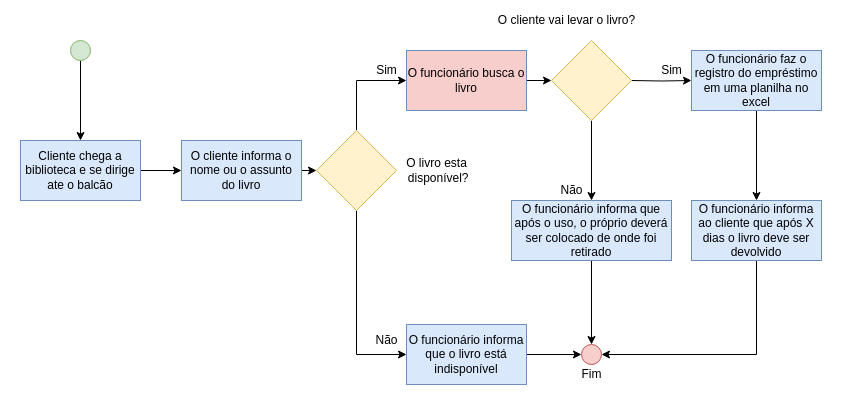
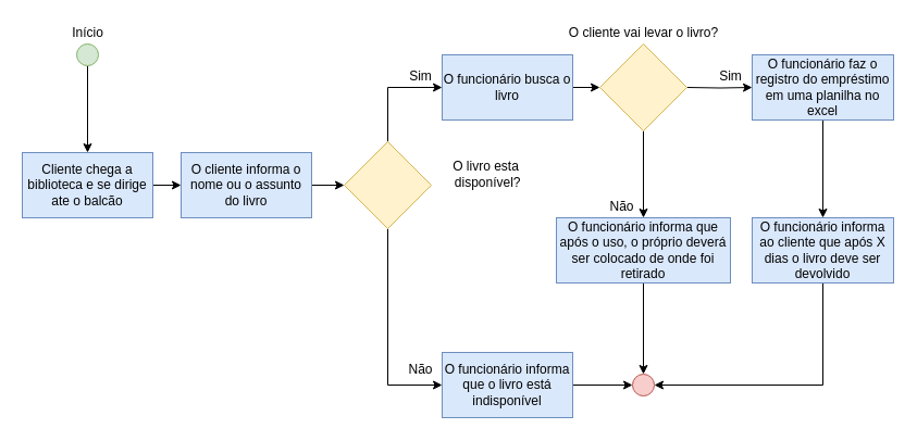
  <mxCell id="0" />
  <mxCell id="1" parent="0" />
  <mxCell id="2" style="edgeStyle=orthogonalEdgeStyle;rounded=0;orthogonalLoop=1;jettySize=auto;html=1;exitX=0.5;exitY=0;exitDx=0;exitDy=0;entryX=0;entryY=0.5;entryDx=0;entryDy=0;" edge="1" parent="1" source="4" target="7"><mxGeometry relative="1" as="geometry"><Array as="points"><mxPoint x="356" y="80" /></Array><mxPoint x="356" y="110" as="sourcePoint" /></mxGeometry></mxCell>
  <mxCell id="3" style="edgeStyle=orthogonalEdgeStyle;rounded=0;orthogonalLoop=1;jettySize=auto;html=1;exitX=0.5;exitY=1;exitDx=0;exitDy=0;entryX=0;entryY=0.5;entryDx=0;entryDy=0;" edge="1" parent="1" source="4" target="9"><mxGeometry relative="1" as="geometry" /></mxCell>
  <mxCell id="4" value="" style="rhombus;whiteSpace=wrap;html=1;fillColor=#fff2cc;strokeColor=#d6b656;" vertex="1" parent="1"><mxGeometry x="316" y="130" width="80" height="80" as="geometry" /></mxCell>
- <mxCell id="5" value="&lt;div&gt;O livro esta&lt;br&gt;&lt;/div&gt;&lt;div&gt;&amp;nbsp;disponível?&lt;/div&gt;" style="text;html=1;align=center;verticalAlign=middle;resizable=0;points=[];autosize=1;strokeColor=none;" vertex="1" parent="1"><mxGeometry x="396" y="155" width="80" height="30" as="geometry" /></mxCell>
+ <mxCell id="5" value="&lt;div&gt;O livro esta&lt;br&gt;&lt;/div&gt;&lt;div&gt;&amp;nbsp;disponível?&lt;/div&gt;" style="text;html=1;align=center;verticalAlign=middle;resizable=0;points=[];autosize=1;strokeColor=none;" vertex="1" parent="1"><mxGeometry x="406" y="145" width="80" height="30" as="geometry" /></mxCell>
  <mxCell id="6" style="edgeStyle=orthogonalEdgeStyle;rounded=0;orthogonalLoop=1;jettySize=auto;html=1;exitX=1;exitY=0.5;exitDx=0;exitDy=0;entryX=0;entryY=0.5;entryDx=0;entryDy=0;" edge="1" parent="1" source="7"><mxGeometry relative="1" as="geometry"><mxPoint x="551" y="80" as="targetPoint" /></mxGeometry></mxCell>
- <mxCell id="7" value="O funcionário busca o livro" style="whiteSpace=wrap;html=1;fillColor=#f8cecc;strokeColor=#6c8ebf;" vertex="1" parent="1"><mxGeometry x="406" y="50" width="120" height="60" as="geometry" /></mxCell>
+ <mxCell id="7" value="O funcionário busca o livro" style="whiteSpace=wrap;html=1;fillColor=#dae8fc;strokeColor=#6c8ebf;" vertex="1" parent="1"><mxGeometry x="406" y="50" width="120" height="60" as="geometry" /></mxCell>
  <mxCell id="8" style="edgeStyle=orthogonalEdgeStyle;rounded=0;orthogonalLoop=1;jettySize=auto;html=1;exitX=1;exitY=0.5;exitDx=0;exitDy=0;entryX=0;entryY=0.5;entryDx=0;entryDy=0;" edge="1" parent="1" source="9" target="14"><mxGeometry relative="1" as="geometry" /></mxCell>
  <mxCell id="9" value="O funcionário informa que o livro está indisponível" style="whiteSpace=wrap;html=1;fillColor=#dae8fc;strokeColor=#6c8ebf;" vertex="1" parent="1"><mxGeometry x="406" y="324" width="120" height="60" as="geometry" /></mxCell>
  <mxCell id="10" value="Não" style="text;html=1;align=center;verticalAlign=middle;resizable=0;points=[];autosize=1;strokeColor=none;" vertex="1" parent="1"><mxGeometry x="366" y="330" width="40" height="20" as="geometry" /></mxCell>
  <mxCell id="11" value="Sim" style="text;html=1;align=center;verticalAlign=middle;resizable=0;points=[];autosize=1;strokeColor=none;" vertex="1" parent="1"><mxGeometry x="366" y="60" width="40" height="20" as="geometry" /></mxCell>
  <mxCell id="12" style="edgeStyle=orthogonalEdgeStyle;rounded=0;orthogonalLoop=1;jettySize=auto;html=1;exitX=0.5;exitY=1;exitDx=0;exitDy=0;entryX=0.5;entryY=0;entryDx=0;entryDy=0;" edge="1" parent="1" source="13" target="17"><mxGeometry relative="1" as="geometry" /></mxCell>
  <mxCell id="13" value="O funcionário faz o registro do empréstimo em uma planilha no excel" style="whiteSpace=wrap;html=1;fillColor=#dae8fc;strokeColor=#6c8ebf;" vertex="1" parent="1"><mxGeometry x="691" y="50" width="130" height="60" as="geometry" /></mxCell>
  <mxCell id="14" value="" style="ellipse;whiteSpace=wrap;html=1;aspect=fixed;fillColor=#f8cecc;strokeColor=#b85450;" vertex="1" parent="1"><mxGeometry x="581" y="344" width="20" height="20" as="geometry" /></mxCell>
- <mxCell id="15" value="Fim" style="text;html=1;align=center;verticalAlign=middle;resizable=0;points=[];autosize=1;strokeColor=none;" vertex="1" parent="1"><mxGeometry x="571" y="364" width="40" height="20" as="geometry" /></mxCell>
  <mxCell id="16" style="edgeStyle=orthogonalEdgeStyle;rounded=0;orthogonalLoop=1;jettySize=auto;html=1;exitX=0.5;exitY=1;exitDx=0;exitDy=0;entryX=1;entryY=0.5;entryDx=0;entryDy=0;" edge="1" parent="1" source="17" target="14"><mxGeometry relative="1" as="geometry" /></mxCell>
  <mxCell id="17" value="&lt;div&gt;O funcionário informa ao cliente que após X dias o livro deve ser devolvido&lt;br&gt;&lt;/div&gt;" style="whiteSpace=wrap;html=1;fillColor=#dae8fc;strokeColor=#6c8ebf;" vertex="1" parent="1"><mxGeometry x="691" y="200" width="130" height="60" as="geometry" /></mxCell>
  <mxCell id="18" style="edgeStyle=orthogonalEdgeStyle;rounded=0;orthogonalLoop=1;jettySize=auto;html=1;exitX=0.5;exitY=1;exitDx=0;exitDy=0;entryX=0.5;entryY=0;entryDx=0;entryDy=0;" edge="1" parent="1" source="20" target="23"><mxGeometry relative="1" as="geometry" /></mxCell>
  <mxCell id="19" style="edgeStyle=orthogonalEdgeStyle;rounded=0;orthogonalLoop=1;jettySize=auto;html=1;exitX=1;exitY=0.5;exitDx=0;exitDy=0;entryX=0;entryY=0.5;entryDx=0;entryDy=0;" edge="1" parent="1" target="13"><mxGeometry relative="1" as="geometry"><mxPoint x="631" y="80" as="sourcePoint" /></mxGeometry></mxCell>
  <mxCell id="20" value="" style="rhombus;whiteSpace=wrap;html=1;fillColor=#fff2cc;strokeColor=#d6b656;" vertex="1" parent="1"><mxGeometry x="551" y="40" width="80" height="80" as="geometry" /></mxCell>
- <mxCell id="21" value="O cliente vai levar o livro?" style="text;html=1;align=center;verticalAlign=middle;resizable=0;points=[];autosize=1;strokeColor=none;" vertex="1" parent="1"><mxGeometry x="491" y="10" width="150" height="20" as="geometry" /></mxCell>
+ <mxCell id="21" value="O cliente vai levar o livro?" style="text;html=1;align=center;verticalAlign=middle;resizable=0;points=[];autosize=1;strokeColor=none;" vertex="1" parent="1"><mxGeometry x="516" y="20" width="150" height="20" as="geometry" /></mxCell>
  <mxCell id="22" style="edgeStyle=orthogonalEdgeStyle;rounded=0;orthogonalLoop=1;jettySize=auto;html=1;exitX=0.5;exitY=1;exitDx=0;exitDy=0;entryX=0.5;entryY=0;entryDx=0;entryDy=0;" edge="1" parent="1" source="23" target="14"><mxGeometry relative="1" as="geometry" /></mxCell>
  <mxCell id="23" value="O funcionário informa que após o uso, o próprio deverá ser colocado de onde foi retirado" style="whiteSpace=wrap;html=1;fillColor=#dae8fc;strokeColor=#6c8ebf;" vertex="1" parent="1"><mxGeometry x="511" y="200" width="160" height="60" as="geometry" /></mxCell>
  <mxCell id="24" value="Não" style="text;html=1;align=center;verticalAlign=middle;resizable=0;points=[];autosize=1;strokeColor=none;" vertex="1" parent="1"><mxGeometry x="551" y="180" width="40" height="20" as="geometry" /></mxCell>
  <mxCell id="25" value="Sim" style="text;html=1;align=center;verticalAlign=middle;resizable=0;points=[];autosize=1;strokeColor=none;" vertex="1" parent="1"><mxGeometry x="651" y="60" width="40" height="20" as="geometry" /></mxCell>
  <mxCell id="26" value="" style="edgeStyle=orthogonalEdgeStyle;rounded=0;orthogonalLoop=1;jettySize=auto;html=1;" edge="1" parent="1" source="27" target="30"><mxGeometry relative="1" as="geometry" /></mxCell>
  <mxCell id="27" value="" style="ellipse;whiteSpace=wrap;html=1;aspect=fixed;fillColor=#d5e8d4;strokeColor=#82b366;" vertex="1" parent="1"><mxGeometry x="70" y="40" width="20" height="20" as="geometry" /></mxCell>
+ <mxCell id="28" value="&lt;font style=&quot;font-size: 12px&quot;&gt;Início&lt;/font&gt;" style="text;html=1;align=center;verticalAlign=middle;resizable=0;points=[];autosize=1;strokeColor=none;" vertex="1" parent="1"><mxGeometry x="60" y="20" width="40" height="20" as="geometry" /></mxCell>
  <mxCell id="29" style="edgeStyle=orthogonalEdgeStyle;rounded=0;orthogonalLoop=1;jettySize=auto;html=1;exitX=1;exitY=0.5;exitDx=0;exitDy=0;entryX=0;entryY=0.5;entryDx=0;entryDy=0;" edge="1" parent="1" source="30" target="32"><mxGeometry relative="1" as="geometry" /></mxCell>
  <mxCell id="30" value="Cliente chega a biblioteca e se dirige ate o balcão" style="whiteSpace=wrap;html=1;fillColor=#dae8fc;strokeColor=#6c8ebf;" vertex="1" parent="1"><mxGeometry y="140" width="120" height="60" as="geometry" x="20" /></mxCell>
  <mxCell id="31" style="edgeStyle=orthogonalEdgeStyle;rounded=0;orthogonalLoop=1;jettySize=auto;html=1;exitX=1;exitY=0.5;exitDx=0;exitDy=0;entryX=0;entryY=0.5;entryDx=0;entryDy=0;" edge="1" parent="1" source="32" target="4"><mxGeometry relative="1" as="geometry" /></mxCell>
- <mxCell id="32" value="O cliente informa o nome ou o assunto do livro" style="whiteSpace=wrap;html=1;fillColor=#dae8fc;strokeColor=#6c8ebf;" vertex="1" parent="1"><mxGeometry x="181" y="140" width="120" height="60" as="geometry" /></mxCell>
+ <mxCell id="32" value="O cliente informa o nome ou o assunto do livro" style="whiteSpace=wrap;html=1;fillColor=#dae8fc;strokeColor=#6c8ebf;" vertex="1" parent="1"><mxGeometry x="166" y="140" width="120" height="60" as="geometry" /></mxCell>
